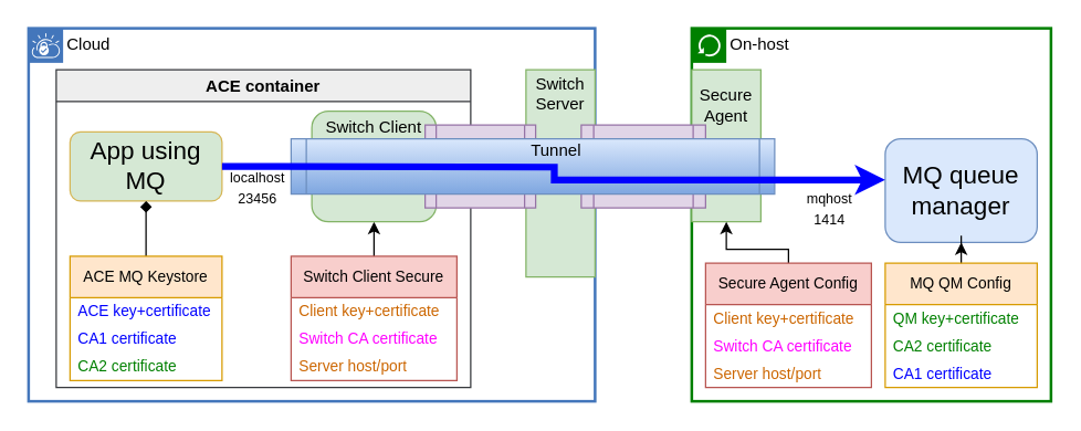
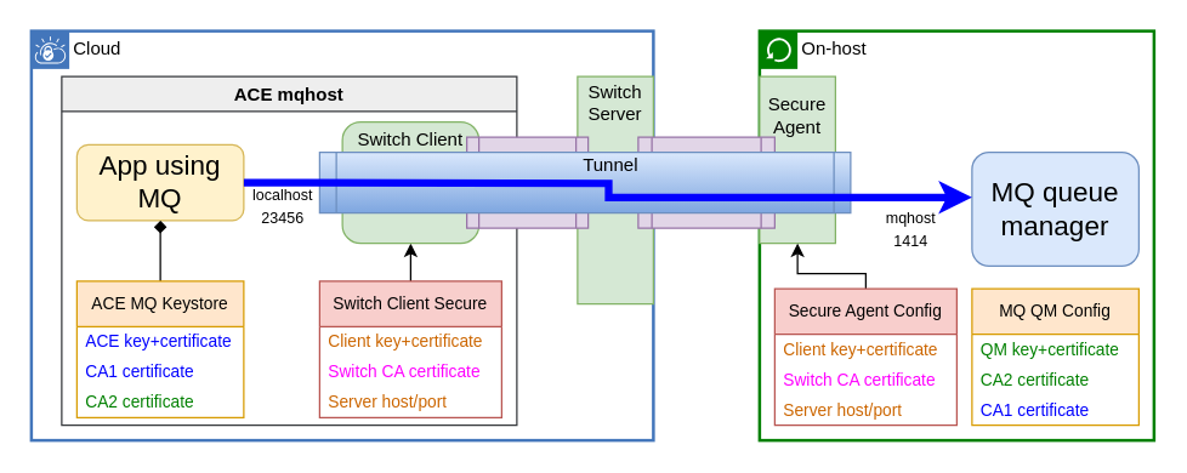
  <mxCell id="0" />
  <mxCell id="1" parent="0" />
  <mxCell id="2" value="Cloud" style="shape=mxgraph.ibm.box;prType=vpc;fontStyle=0;verticalAlign=top;align=left;spacingLeft=32;spacingTop=4;fillColor=none;rounded=0;whiteSpace=wrap;html=1;strokeColor=#4376BB;strokeWidth=2;dashed=0;container=1;spacing=-4;collapsible=0;expand=0;recursiveResize=0;" parent="1" vertex="1"><mxGeometry x="20" y="20" width="410" height="270" as="geometry" /></mxCell>
- <mxCell id="3" value="ACE container" style="swimlane;whiteSpace=wrap;html=1;fillColor=#eeeeee;strokeColor=light-dark(#36393D,#FFFFFF);fontColor=light-dark(#000000,#000000);" parent="2" vertex="1"><mxGeometry x="20" y="30" width="300" height="230" as="geometry" /></mxCell>
- <mxCell id="4" value="&lt;font style=&quot;font-size: 18px;&quot;&gt;App using MQ&lt;/font&gt;" style="rounded=1;whiteSpace=wrap;html=1;fillColor=#d5e8d4;strokeColor=#d6b656;fontColor=light-dark(#000000,#000000);" parent="3" vertex="1"><mxGeometry x="10" y="45" width="110" height="50" as="geometry" /></mxCell>
+ <mxCell id="3" value="ACE mqhost" style="swimlane;whiteSpace=wrap;html=1;fillColor=#eeeeee;strokeColor=light-dark(#36393D,#FFFFFF);fontColor=light-dark(#000000,#000000);" parent="2" vertex="1"><mxGeometry x="20" y="30" width="300" height="230" as="geometry" /></mxCell>
+ <mxCell id="4" value="&lt;font style=&quot;font-size: 18px;&quot;&gt;App using MQ&lt;/font&gt;" style="rounded=1;whiteSpace=wrap;html=1;fillColor=#fff2cc;strokeColor=#d6b656;fontColor=light-dark(#000000,#000000);" parent="3" vertex="1"><mxGeometry x="10" y="45" width="110" height="50" as="geometry" /></mxCell>
  <mxCell id="5" style="edgeStyle=orthogonalEdgeStyle;rounded=0;orthogonalLoop=1;jettySize=auto;html=1;entryX=0.5;entryY=1;entryDx=0;entryDy=0;endArrow=diamond;" parent="3" source="6" target="4" edge="1"><mxGeometry relative="1" as="geometry" /></mxCell>
  <mxCell id="6" value="&lt;font style=&quot;color: light-dark(rgb(0, 0, 0), rgb(0, 0, 0));&quot;&gt;ACE MQ Keystore&lt;/font&gt;" style="swimlane;fontStyle=0;childLayout=stackLayout;horizontal=1;startSize=30;horizontalStack=0;resizeParent=1;resizeParentMax=0;resizeLast=0;collapsible=1;marginBottom=0;whiteSpace=wrap;html=1;fontSize=11;fillColor=#ffe6cc;strokeColor=#d79b00;" parent="3" vertex="1"><mxGeometry x="10" y="135" width="110" height="90" as="geometry" /></mxCell>
  <mxCell id="7" value="&lt;span&gt;&lt;font style=&quot;color: light-dark(rgb(0, 0, 255), rgb(56, 188, 255));&quot;&gt;ACE key+certificate&lt;/font&gt;&lt;/span&gt;" style="text;align=left;verticalAlign=middle;spacingLeft=4;spacingRight=4;overflow=hidden;points=[[0,0.5],[1,0.5]];portConstraint=eastwest;rotatable=0;whiteSpace=wrap;html=1;fontSize=11;" parent="6" vertex="1"><mxGeometry y="30" width="110" height="20" as="geometry" /></mxCell>
  <mxCell id="8" value="&lt;font style=&quot;color: light-dark(rgb(0, 0, 255), rgb(56, 188, 255));&quot;&gt;CA1 certificate&lt;span style=&quot;white-space: pre;&quot;&gt;&#09;&lt;/span&gt;&lt;/font&gt;" style="text;align=left;verticalAlign=middle;spacingLeft=4;spacingRight=4;overflow=hidden;points=[[0,0.5],[1,0.5]];portConstraint=eastwest;rotatable=0;whiteSpace=wrap;html=1;fontSize=11;" parent="6" vertex="1"><mxGeometry y="50" width="110" height="20" as="geometry" /></mxCell>
  <mxCell id="9" value="&lt;font style=&quot;color: light-dark(rgb(0, 128, 0), rgb(110, 255, 110));&quot;&gt;CA2 certificate&lt;/font&gt;" style="text;align=left;verticalAlign=middle;spacingLeft=4;spacingRight=4;overflow=hidden;points=[[0,0.5],[1,0.5]];portConstraint=eastwest;rotatable=0;whiteSpace=wrap;html=1;fontSize=11;" parent="6" vertex="1"><mxGeometry y="70" width="110" height="20" as="geometry" /></mxCell>
  <mxCell id="10" style="edgeStyle=orthogonalEdgeStyle;rounded=0;orthogonalLoop=1;jettySize=auto;html=1;entryX=0.5;entryY=1;entryDx=0;entryDy=0;fontColor=light-dark(#000000,#000000);" parent="3" source="11" target="15" edge="1"><mxGeometry relative="1" as="geometry" /></mxCell>
  <mxCell id="11" value="&lt;font style=&quot;color: light-dark(rgb(0, 0, 0), rgb(0, 0, 0));&quot;&gt;Switch Client Secure&lt;/font&gt;" style="swimlane;fontStyle=0;childLayout=stackLayout;horizontal=1;startSize=30;horizontalStack=0;resizeParent=1;resizeParentMax=0;resizeLast=0;collapsible=1;marginBottom=0;whiteSpace=wrap;html=1;fontSize=11;fillColor=#f8cecc;strokeColor=#b85450;" parent="3" vertex="1"><mxGeometry x="170" y="135" width="120" height="90" as="geometry"><mxRectangle x="160" y="30" width="140" height="30" as="alternateBounds" /></mxGeometry></mxCell>
  <mxCell id="12" value="&lt;font style=&quot;color: light-dark(rgb(204, 102, 0), rgb(255, 150, 46));&quot;&gt;Client key+certificate&lt;/font&gt;" style="text;align=left;verticalAlign=middle;spacingLeft=4;spacingRight=4;overflow=hidden;points=[[0,0.5],[1,0.5]];portConstraint=eastwest;rotatable=0;whiteSpace=wrap;html=1;fontSize=11;" parent="11" vertex="1"><mxGeometry y="30" width="120" height="20" as="geometry" /></mxCell>
  <mxCell id="13" value="&lt;font style=&quot;color: rgb(255, 0, 255);&quot;&gt;Switch CA certificate&lt;/font&gt;" style="text;align=left;verticalAlign=middle;spacingLeft=4;spacingRight=4;overflow=hidden;points=[[0,0.5],[1,0.5]];portConstraint=eastwest;rotatable=0;whiteSpace=wrap;html=1;fontSize=11;" parent="11" vertex="1"><mxGeometry y="50" width="120" height="20" as="geometry" /></mxCell>
  <mxCell id="14" value="&lt;font style=&quot;color: light-dark(rgb(204, 102, 0), rgb(255, 150, 46));&quot;&gt;Server host/port&lt;/font&gt;" style="text;align=left;verticalAlign=middle;spacingLeft=4;spacingRight=4;overflow=hidden;points=[[0,0.5],[1,0.5]];portConstraint=eastwest;rotatable=0;whiteSpace=wrap;html=1;fontSize=11;" parent="11" vertex="1"><mxGeometry y="70" width="120" height="20" as="geometry" /></mxCell>
  <mxCell id="15" value="Switch Client&lt;div&gt;&lt;br&gt;&lt;/div&gt;&lt;div&gt;&lt;br&gt;&lt;/div&gt;&lt;div&gt;&lt;br&gt;&lt;/div&gt;&lt;div&gt;&lt;br&gt;&lt;/div&gt;" style="rounded=1;whiteSpace=wrap;html=1;fillColor=#d5e8d4;strokeColor=#82b366;fontColor=light-dark(#000000,#000000);" parent="3" vertex="1"><mxGeometry x="185" y="30" width="90" height="80" as="geometry" /></mxCell>
  <mxCell id="16" value="&lt;font style=&quot;font-size: 10px;&quot;&gt;localhost&lt;/font&gt;&lt;div&gt;&lt;span style=&quot;font-size: 10px;&quot;&gt;23456&lt;/span&gt;&lt;/div&gt;" style="text;html=1;align=center;verticalAlign=middle;whiteSpace=wrap;rounded=0;" parent="3" vertex="1"><mxGeometry x="116" y="70" width="60" height="30" as="geometry" /></mxCell>
  <mxCell id="17" value="Switch Server&lt;div&gt;&lt;br&gt;&lt;/div&gt;&lt;div&gt;&lt;br&gt;&lt;/div&gt;&lt;div&gt;&lt;br&gt;&lt;/div&gt;&lt;div&gt;&lt;br&gt;&lt;/div&gt;&lt;div&gt;&lt;br&gt;&lt;/div&gt;&lt;div&gt;&lt;br&gt;&lt;/div&gt;&lt;div&gt;&lt;br&gt;&lt;/div&gt;&lt;div&gt;&lt;br&gt;&lt;/div&gt;" style="rounded=0;whiteSpace=wrap;html=1;labelPosition=center;verticalLabelPosition=middle;align=center;verticalAlign=middle;fillColor=#d5e8d4;strokeColor=#82b366;fontColor=light-dark(#000000,#000000);" parent="2" vertex="1"><mxGeometry x="360" y="30" width="50" height="150" as="geometry" /></mxCell>
  <mxCell id="18" value="On-host" style="shape=mxgraph.ibm.box;prType=classic;fontStyle=0;verticalAlign=top;align=left;spacingLeft=32;spacingTop=4;fillColor=none;rounded=0;whiteSpace=wrap;html=1;strokeColor=#008000;strokeWidth=2;dashed=0;container=1;spacing=-4;collapsible=0;expand=0;recursiveResize=0;" parent="1" vertex="1"><mxGeometry x="500" y="20" width="260" height="270" as="geometry" /></mxCell>
  <mxCell id="19" value="&lt;div&gt;Secure Agent&lt;/div&gt;&lt;div&gt;&lt;br&gt;&lt;/div&gt;&lt;div&gt;&lt;br&gt;&lt;/div&gt;&lt;div&gt;&lt;br&gt;&lt;/div&gt;&lt;div&gt;&lt;br&gt;&lt;/div&gt;" style="rounded=0;whiteSpace=wrap;html=1;labelPosition=center;verticalLabelPosition=middle;align=center;verticalAlign=middle;fillColor=#d5e8d4;strokeColor=#82b366;fontColor=light-dark(#000000,#000000);" parent="18" vertex="1"><mxGeometry y="30" width="50" height="110" as="geometry" /></mxCell>
  <mxCell id="20" style="edgeStyle=orthogonalEdgeStyle;rounded=0;orthogonalLoop=1;jettySize=auto;html=1;entryX=0.5;entryY=1;entryDx=0;entryDy=0;" parent="18" source="21" target="19" edge="1"><mxGeometry relative="1" as="geometry"><Array as="points"><mxPoint x="70" y="160" /><mxPoint x="25" y="160" /></Array></mxGeometry></mxCell>
  <mxCell id="21" value="&lt;font style=&quot;color: light-dark(rgb(0, 0, 0), rgb(0, 0, 0));&quot;&gt;Secure Agent Config&lt;/font&gt;" style="swimlane;fontStyle=0;childLayout=stackLayout;horizontal=1;startSize=30;horizontalStack=0;resizeParent=1;resizeParentMax=0;resizeLast=0;collapsible=1;marginBottom=0;whiteSpace=wrap;html=1;fontSize=11;fillColor=#f8cecc;strokeColor=#b85450;" parent="18" vertex="1"><mxGeometry x="10" y="170" width="120" height="90" as="geometry"><mxRectangle x="160" y="30" width="140" height="30" as="alternateBounds" /></mxGeometry></mxCell>
  <mxCell id="22" value="&lt;font style=&quot;color: light-dark(rgb(204, 102, 0), rgb(255, 150, 46));&quot;&gt;Client key+certificate&lt;/font&gt;" style="text;align=left;verticalAlign=middle;spacingLeft=4;spacingRight=4;overflow=hidden;points=[[0,0.5],[1,0.5]];portConstraint=eastwest;rotatable=0;whiteSpace=wrap;html=1;fontSize=11;" parent="21" vertex="1"><mxGeometry y="30" width="120" height="20" as="geometry" /></mxCell>
  <mxCell id="23" value="&lt;font style=&quot;color: rgb(255, 0, 255);&quot;&gt;Switch CA certificate&lt;/font&gt;" style="text;align=left;verticalAlign=middle;spacingLeft=4;spacingRight=4;overflow=hidden;points=[[0,0.5],[1,0.5]];portConstraint=eastwest;rotatable=0;whiteSpace=wrap;html=1;fontSize=11;" parent="21" vertex="1"><mxGeometry y="50" width="120" height="20" as="geometry" /></mxCell>
  <mxCell id="24" value="&lt;font style=&quot;color: light-dark(rgb(204, 102, 0), rgb(255, 150, 46));&quot;&gt;Server host/port&lt;/font&gt;" style="text;align=left;verticalAlign=middle;spacingLeft=4;spacingRight=4;overflow=hidden;points=[[0,0.5],[1,0.5]];portConstraint=eastwest;rotatable=0;whiteSpace=wrap;html=1;fontSize=11;" parent="21" vertex="1"><mxGeometry y="70" width="120" height="20" as="geometry" /></mxCell>
  <mxCell id="25" value="&lt;font style=&quot;font-size: 18px;&quot;&gt;MQ queue manager&lt;/font&gt;" style="rounded=1;whiteSpace=wrap;html=1;fillColor=#dae8fc;strokeColor=#6c8ebf;fontColor=light-dark(#000000,#000000);" parent="18" vertex="1"><mxGeometry x="140" y="80" width="110" height="75" as="geometry" /></mxCell>
- <mxCell id="26" style="edgeStyle=orthogonalEdgeStyle;rounded=0;orthogonalLoop=1;jettySize=auto;html=1;entryX=0.5;entryY=1;entryDx=0;entryDy=0;fontColor=light-dark(#000000,#000000);" parent="18" source="27" target="25" edge="1"><mxGeometry relative="1" as="geometry" /></mxCell>
  <mxCell id="27" value="&lt;font style=&quot;color: light-dark(rgb(0, 0, 0), rgb(0, 0, 0));&quot;&gt;MQ QM Config&lt;/font&gt;" style="swimlane;fontStyle=0;childLayout=stackLayout;horizontal=1;startSize=30;horizontalStack=0;resizeParent=1;resizeParentMax=0;resizeLast=0;collapsible=1;marginBottom=0;whiteSpace=wrap;html=1;fontSize=11;fillColor=#ffe6cc;strokeColor=#d79b00;" parent="18" vertex="1"><mxGeometry x="140" y="170" width="110" height="90" as="geometry" /></mxCell>
  <mxCell id="28" value="&lt;span&gt;&lt;font style=&quot;color: light-dark(rgb(0, 128, 0), rgb(110, 255, 110));&quot;&gt;QM key+certificate&lt;/font&gt;&lt;/span&gt;" style="text;align=left;verticalAlign=middle;spacingLeft=4;spacingRight=4;overflow=hidden;points=[[0,0.5],[1,0.5]];portConstraint=eastwest;rotatable=0;whiteSpace=wrap;html=1;fontSize=11;" parent="27" vertex="1"><mxGeometry y="30" width="110" height="20" as="geometry" /></mxCell>
  <mxCell id="29" value="&lt;font style=&quot;color: light-dark(rgb(0, 128, 0), rgb(110, 255, 110));&quot;&gt;CA2 certificate&lt;span style=&quot;white-space: pre;&quot;&gt;&#09;&lt;/span&gt;&lt;/font&gt;" style="text;align=left;verticalAlign=middle;spacingLeft=4;spacingRight=4;overflow=hidden;points=[[0,0.5],[1,0.5]];portConstraint=eastwest;rotatable=0;whiteSpace=wrap;html=1;fontSize=11;" parent="27" vertex="1"><mxGeometry y="50" width="110" height="20" as="geometry" /></mxCell>
  <mxCell id="30" value="&lt;font style=&quot;color: light-dark(rgb(0, 0, 255), rgb(56, 188, 255));&quot;&gt;CA1 certificate&lt;/font&gt;" style="text;align=left;verticalAlign=middle;spacingLeft=4;spacingRight=4;overflow=hidden;points=[[0,0.5],[1,0.5]];portConstraint=eastwest;rotatable=0;whiteSpace=wrap;html=1;fontSize=11;" parent="27" vertex="1"><mxGeometry y="70" width="110" height="20" as="geometry" /></mxCell>
  <mxCell id="31" value="&lt;span style=&quot;font-size: 10px;&quot;&gt;mqhost&lt;/span&gt;&lt;div&gt;&lt;span style=&quot;font-size: 10px;&quot;&gt;1414&lt;/span&gt;&lt;/div&gt;" style="text;html=1;align=center;verticalAlign=middle;whiteSpace=wrap;rounded=0;" parent="18" vertex="1"><mxGeometry x="70" y="115" width="60" height="30" as="geometry" /></mxCell>
  <mxCell id="32" value="" style="shape=process;whiteSpace=wrap;html=1;backgroundOutline=1;fillColor=#e1d5e7;strokeColor=#9673a6;fontColor=light-dark(#000000,#000000);" parent="18" vertex="1"><mxGeometry x="-80" y="70" width="90" height="60" as="geometry" /></mxCell>
  <mxCell id="33" value="" style="shape=process;whiteSpace=wrap;html=1;backgroundOutline=1;fillColor=#e1d5e7;strokeColor=#9673a6;fontColor=light-dark(#000000,#000000);" parent="1" vertex="1"><mxGeometry x="307" y="90" width="80" height="60" as="geometry" /></mxCell>
  <mxCell id="34" value="&lt;div style=&quot;line-height: 190%;&quot;&gt;&lt;div&gt;&amp;nbsp; &amp;nbsp; &amp;nbsp; &amp;nbsp; &amp;nbsp; Tunnel&lt;div&gt;&lt;/div&gt;&lt;/div&gt;&lt;div&gt;&lt;br&gt;&lt;/div&gt;&lt;div style=&quot;line-height: 250%;&quot;&gt;&lt;/div&gt;&lt;/div&gt;" style="shape=process;whiteSpace=wrap;html=1;backgroundOutline=1;size=0.03;fillColor=#dae8fc;gradientColor=#7ea6e0;strokeColor=#6c8ebf;fontColor=light-dark(#000000,#000000);" parent="1" vertex="1"><mxGeometry x="210" y="100" width="350" height="40" as="geometry" /></mxCell>
  <mxCell id="35" style="edgeStyle=orthogonalEdgeStyle;rounded=0;orthogonalLoop=1;jettySize=auto;html=1;strokeColor=#0000FF;strokeWidth=5;entryX=0;entryY=0.396;entryDx=0;entryDy=0;entryPerimeter=0;" parent="1" target="25" edge="1"><mxGeometry relative="1" as="geometry"><mxPoint x="620" y="120" as="targetPoint" /><mxPoint x="160" y="120" as="sourcePoint" /></mxGeometry></mxCell>
